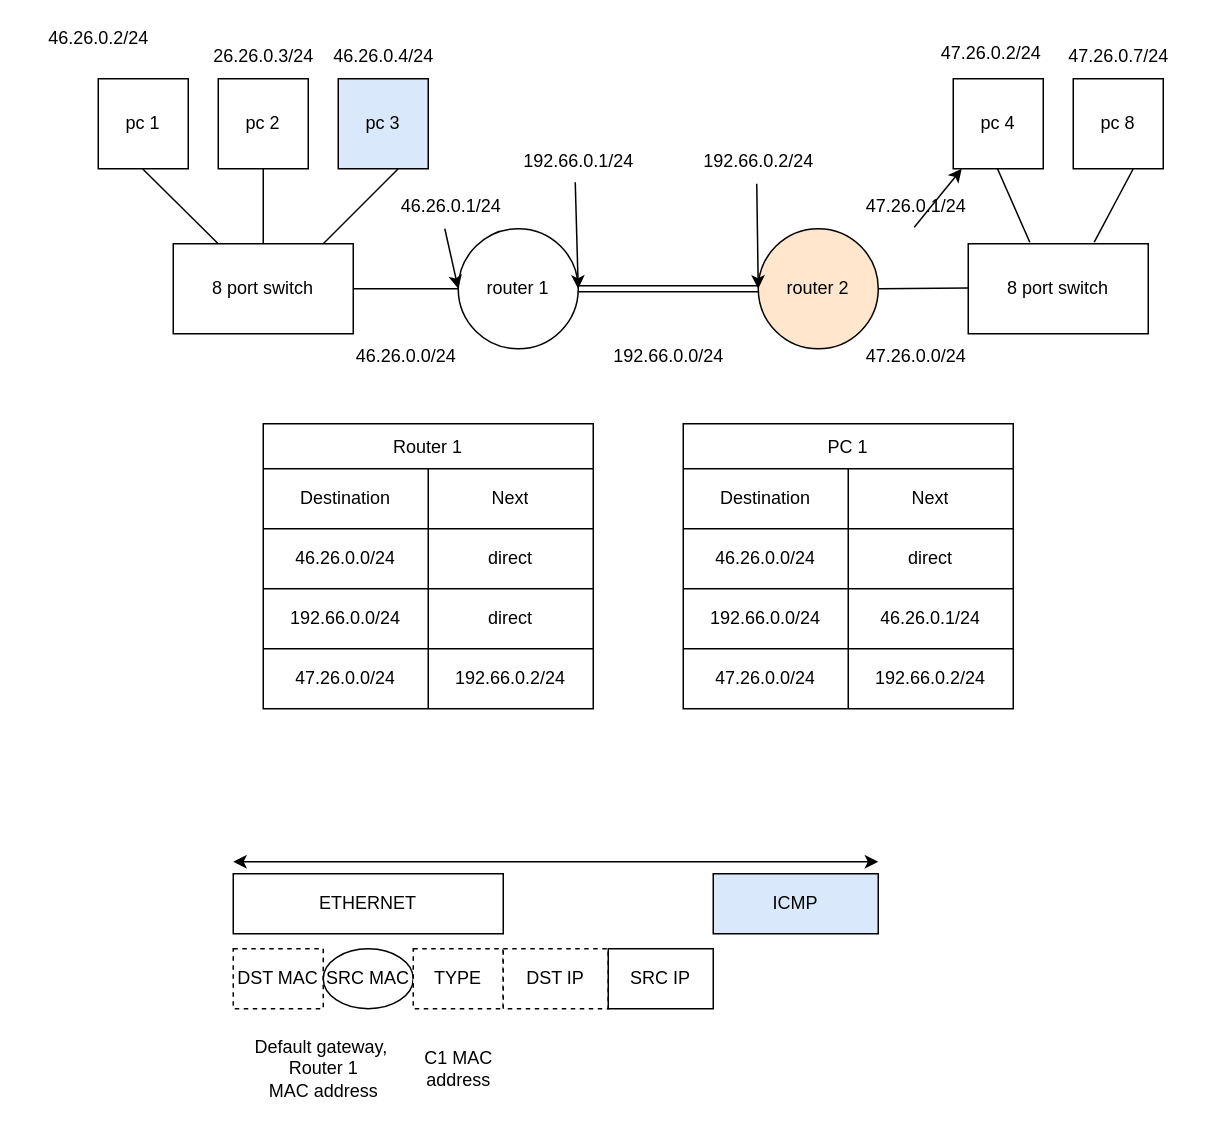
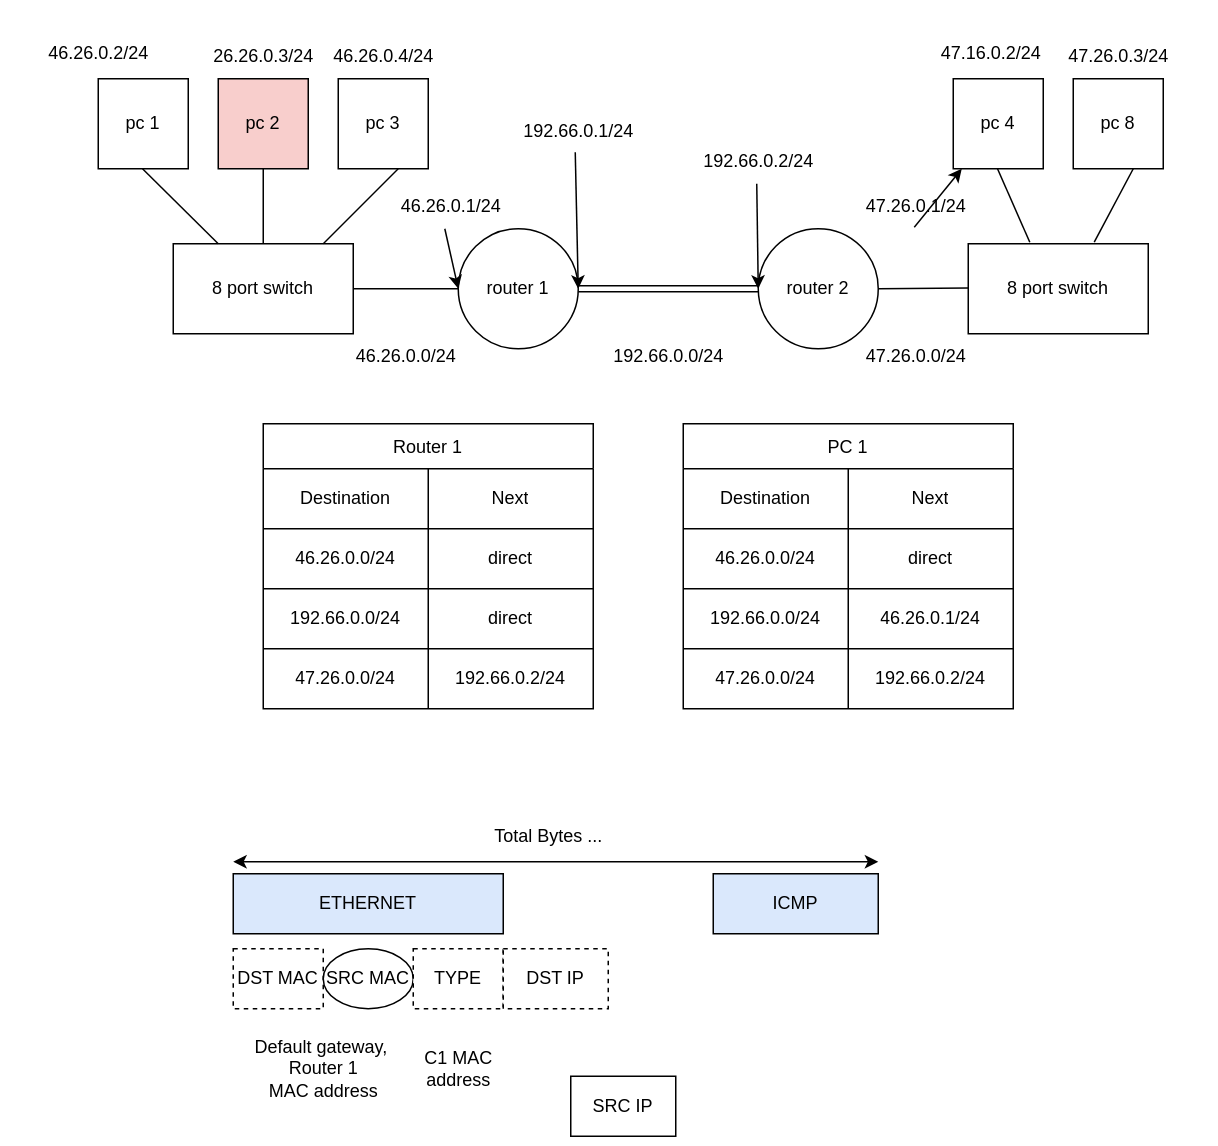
  <mxCell id="0" />
  <mxCell id="1" parent="0" />
  <mxCell id="2" value="pc 1" style="whiteSpace=wrap;html=1;aspect=fixed;" vertex="1" parent="1"><mxGeometry x="65" y="52" width="60" height="60" as="geometry" /></mxCell>
- <mxCell id="3" value="pc 2" style="whiteSpace=wrap;html=1;aspect=fixed;" vertex="1" parent="1"><mxGeometry x="145" y="52" width="60" height="60" as="geometry" /></mxCell>
- <mxCell id="4" value="pc 3" style="whiteSpace=wrap;html=1;aspect=fixed;fillColor=#dae8fc;" vertex="1" parent="1"><mxGeometry x="225" y="52" width="60" height="60" as="geometry" /></mxCell>
+ <mxCell id="3" value="pc 2" style="whiteSpace=wrap;html=1;aspect=fixed;fillColor=#f8cecc;" vertex="1" parent="1"><mxGeometry x="145" y="52" width="60" height="60" as="geometry" /></mxCell>
+ <mxCell id="4" value="pc 3" style="whiteSpace=wrap;html=1;aspect=fixed;" vertex="1" parent="1"><mxGeometry x="225" y="52" width="60" height="60" as="geometry" /></mxCell>
  <mxCell id="5" value="pc 8" style="whiteSpace=wrap;html=1;aspect=fixed;" vertex="1" parent="1"><mxGeometry x="715" y="52" width="60" height="60" as="geometry" /></mxCell>
  <mxCell id="6" value="pc 4" style="whiteSpace=wrap;html=1;aspect=fixed;" vertex="1" parent="1"><mxGeometry x="635" y="52" width="60" height="60" as="geometry" /></mxCell>
  <mxCell id="7" value="8 port switch" style="rounded=0;whiteSpace=wrap;html=1;" vertex="1" parent="1"><mxGeometry x="115" y="162" width="120" height="60" as="geometry" /></mxCell>
  <mxCell id="8" value="8 port switch" style="rounded=0;whiteSpace=wrap;html=1;" vertex="1" parent="1"><mxGeometry x="645" y="162" width="120" height="60" as="geometry" /></mxCell>
  <mxCell id="9" value="router 1" style="ellipse;whiteSpace=wrap;html=1;aspect=fixed;" vertex="1" parent="1"><mxGeometry x="305" y="152" width="80" height="80" as="geometry" /></mxCell>
- <mxCell id="10" value="router 2" style="ellipse;whiteSpace=wrap;html=1;aspect=fixed;fillColor=#ffe6cc;" vertex="1" parent="1"><mxGeometry x="505" y="152" width="80" height="80" as="geometry" /></mxCell>
+ <mxCell id="10" value="router 2" style="ellipse;whiteSpace=wrap;html=1;aspect=fixed;" vertex="1" parent="1"><mxGeometry x="505" y="152" width="80" height="80" as="geometry" /></mxCell>
  <mxCell id="11" value="" style="shape=link;html=1;rounded=0;entryX=0;entryY=0.5;entryDx=0;entryDy=0;" edge="1" parent="1" target="10"><mxGeometry width="100" relative="1" as="geometry"><mxPoint x="385" y="192" as="sourcePoint" /><mxPoint x="485" y="191.5" as="targetPoint" /></mxGeometry></mxCell>
  <mxCell id="12" value="" style="endArrow=none;html=1;rounded=0;exitX=1;exitY=0.5;exitDx=0;exitDy=0;" edge="1" parent="1" source="7"><mxGeometry width="50" height="50" relative="1" as="geometry"><mxPoint x="255" y="242" as="sourcePoint" /><mxPoint x="305" y="192" as="targetPoint" /></mxGeometry></mxCell>
  <mxCell id="13" value="" style="endArrow=none;html=1;rounded=0;" edge="1" parent="1"><mxGeometry width="50" height="50" relative="1" as="geometry"><mxPoint x="585" y="192" as="sourcePoint" /><mxPoint x="645" y="191.5" as="targetPoint" /></mxGeometry></mxCell>
  <mxCell id="14" value="" style="endArrow=none;html=1;rounded=0;" edge="1" parent="1"><mxGeometry width="50" height="50" relative="1" as="geometry"><mxPoint x="215" y="162" as="sourcePoint" /><mxPoint x="265" y="112" as="targetPoint" /></mxGeometry></mxCell>
  <mxCell id="15" value="" style="endArrow=none;html=1;rounded=0;exitX=0.7;exitY=-0.017;exitDx=0;exitDy=0;exitPerimeter=0;" edge="1" parent="1" source="8"><mxGeometry width="50" height="50" relative="1" as="geometry"><mxPoint x="705" y="162" as="sourcePoint" /><mxPoint x="755" y="112" as="targetPoint" /></mxGeometry></mxCell>
  <mxCell id="16" value="" style="endArrow=none;html=1;rounded=0;exitX=0.5;exitY=0;exitDx=0;exitDy=0;" edge="1" parent="1" source="7"><mxGeometry width="50" height="50" relative="1" as="geometry"><mxPoint x="125" y="162" as="sourcePoint" /><mxPoint x="175" y="112" as="targetPoint" /></mxGeometry></mxCell>
  <mxCell id="17" value="" style="endArrow=none;html=1;rounded=0;exitX=0.342;exitY=-0.017;exitDx=0;exitDy=0;exitPerimeter=0;" edge="1" parent="1" source="8"><mxGeometry width="50" height="50" relative="1" as="geometry"><mxPoint x="664.5" y="162" as="sourcePoint" /><mxPoint x="664.5" y="112" as="targetPoint" /></mxGeometry></mxCell>
  <mxCell id="18" value="" style="endArrow=none;html=1;rounded=0;exitX=0.25;exitY=0;exitDx=0;exitDy=0;" edge="1" parent="1" source="7"><mxGeometry width="50" height="50" relative="1" as="geometry"><mxPoint x="94.5" y="162" as="sourcePoint" /><mxPoint x="94.5" y="112" as="targetPoint" /></mxGeometry></mxCell>
- <mxCell id="19" value="46.26.0.2/24" style="text;html=1;align=center;verticalAlign=middle;resizable=0;points=[];autosize=1;strokeColor=none;fillColor=none;" vertex="1" parent="1"><mxGeometry x="20" y="10" width="90" height="30" as="geometry" /></mxCell>
+ <mxCell id="19" value="46.26.0.2/24" style="text;html=1;align=center;verticalAlign=middle;resizable=0;points=[];autosize=1;strokeColor=none;fillColor=none;" vertex="1" parent="1"><mxGeometry x="20" y="20" width="90" height="30" as="geometry" /></mxCell>
  <mxCell id="20" value="26.26.0.3/24" style="text;html=1;align=center;verticalAlign=middle;resizable=0;points=[];autosize=1;strokeColor=none;fillColor=none;" vertex="1" parent="1"><mxGeometry x="130" y="22" width="90" height="30" as="geometry" /></mxCell>
  <mxCell id="21" value="46.26.0.4/24" style="text;html=1;align=center;verticalAlign=middle;resizable=0;points=[];autosize=1;strokeColor=none;fillColor=none;" vertex="1" parent="1"><mxGeometry x="210" y="22" width="90" height="30" as="geometry" /></mxCell>
  <mxCell id="22" value="46.26.0.0/24" style="text;html=1;align=center;verticalAlign=middle;resizable=0;points=[];autosize=1;strokeColor=none;fillColor=none;" vertex="1" parent="1"><mxGeometry x="225" y="222" width="90" height="30" as="geometry" /></mxCell>
- <mxCell id="23" value="47.26.0.2/24" style="text;html=1;align=center;verticalAlign=middle;resizable=0;points=[];autosize=1;strokeColor=none;fillColor=none;" vertex="1" parent="1"><mxGeometry x="615" y="20" width="90" height="30" as="geometry" /></mxCell>
- <mxCell id="24" value="47.26.0.7/24" style="text;html=1;align=center;verticalAlign=middle;resizable=0;points=[];autosize=1;strokeColor=none;fillColor=none;" vertex="1" parent="1"><mxGeometry x="700" y="22" width="90" height="30" as="geometry" /></mxCell>
+ <mxCell id="23" value="47.16.0.2/24" style="text;html=1;align=center;verticalAlign=middle;resizable=0;points=[];autosize=1;strokeColor=none;fillColor=none;" vertex="1" parent="1"><mxGeometry x="615" y="20" width="90" height="30" as="geometry" /></mxCell>
+ <mxCell id="24" value="47.26.0.3/24" style="text;html=1;align=center;verticalAlign=middle;resizable=0;points=[];autosize=1;strokeColor=none;fillColor=none;" vertex="1" parent="1"><mxGeometry x="700" y="22" width="90" height="30" as="geometry" /></mxCell>
  <mxCell id="25" value="47.26.0.0/24" style="text;html=1;align=center;verticalAlign=middle;resizable=0;points=[];autosize=1;strokeColor=none;fillColor=none;" vertex="1" parent="1"><mxGeometry x="565" y="222" width="90" height="30" as="geometry" /></mxCell>
- <mxCell id="26" value="192.66.0.1/24" style="text;html=1;align=center;verticalAlign=middle;resizable=0;points=[];autosize=1;strokeColor=none;fillColor=none;" vertex="1" parent="1"><mxGeometry x="335" y="92" width="100" height="30" as="geometry" /></mxCell>
+ <mxCell id="26" value="192.66.0.1/24" style="text;html=1;align=center;verticalAlign=middle;resizable=0;points=[];autosize=1;strokeColor=none;fillColor=none;" vertex="1" parent="1"><mxGeometry x="335" y="72" width="100" height="30" as="geometry" /></mxCell>
  <mxCell id="27" value="192.66.0.2/24" style="text;html=1;align=center;verticalAlign=middle;resizable=0;points=[];autosize=1;strokeColor=none;fillColor=none;" vertex="1" parent="1"><mxGeometry x="455" y="92" width="100" height="30" as="geometry" /></mxCell>
  <mxCell id="28" value="192.66.0.0/24" style="text;html=1;align=center;verticalAlign=middle;resizable=0;points=[];autosize=1;strokeColor=none;fillColor=none;" vertex="1" parent="1"><mxGeometry x="395" y="222" width="100" height="30" as="geometry" /></mxCell>
  <mxCell id="29" value="46.26.0.1/24" style="text;html=1;align=center;verticalAlign=middle;resizable=0;points=[];autosize=1;strokeColor=none;fillColor=none;" vertex="1" parent="1"><mxGeometry x="255" y="122" width="90" height="30" as="geometry" /></mxCell>
  <mxCell id="30" value="47.26.0.1/24" style="text;html=1;align=center;verticalAlign=middle;resizable=0;points=[];autosize=1;strokeColor=none;fillColor=none;" vertex="1" parent="1"><mxGeometry x="565" y="122" width="90" height="30" as="geometry" /></mxCell>
  <mxCell id="31" value="Router 1" style="shape=table;startSize=30;container=1;collapsible=0;childLayout=tableLayout;" vertex="1" parent="1"><mxGeometry x="175" y="282" width="220" height="190" as="geometry" /></mxCell>
  <mxCell id="32" value="" style="shape=tableRow;horizontal=0;startSize=0;swimlaneHead=0;swimlaneBody=0;strokeColor=inherit;top=0;left=0;bottom=0;right=0;collapsible=0;dropTarget=0;fillColor=none;points=[[0,0.5],[1,0.5]];portConstraint=eastwest;" vertex="1" parent="31"><mxGeometry y="30" width="220" height="40" as="geometry" /></mxCell>
  <mxCell id="33" value="Destination" style="shape=partialRectangle;html=1;whiteSpace=wrap;connectable=0;strokeColor=inherit;overflow=hidden;fillColor=none;top=0;left=0;bottom=0;right=0;pointerEvents=1;" vertex="1" parent="32"><mxGeometry width="110" height="40" as="geometry"><mxRectangle width="110" height="40" as="alternateBounds" /></mxGeometry></mxCell>
  <mxCell id="34" value="Next" style="shape=partialRectangle;html=1;whiteSpace=wrap;connectable=0;strokeColor=inherit;overflow=hidden;fillColor=none;top=0;left=0;bottom=0;right=0;pointerEvents=1;" vertex="1" parent="32"><mxGeometry x="110" width="110" height="40" as="geometry"><mxRectangle width="110" height="40" as="alternateBounds" /></mxGeometry></mxCell>
  <mxCell id="35" value="" style="shape=tableRow;horizontal=0;startSize=0;swimlaneHead=0;swimlaneBody=0;strokeColor=inherit;top=0;left=0;bottom=0;right=0;collapsible=0;dropTarget=0;fillColor=none;points=[[0,0.5],[1,0.5]];portConstraint=eastwest;" vertex="1" parent="31"><mxGeometry y="70" width="220" height="40" as="geometry" /></mxCell>
  <mxCell id="36" value="&lt;span style=&quot;white-space: nowrap;&quot;&gt;46.26.0.0/24&lt;/span&gt;" style="shape=partialRectangle;html=1;whiteSpace=wrap;connectable=0;strokeColor=inherit;overflow=hidden;fillColor=none;top=0;left=0;bottom=0;right=0;pointerEvents=1;" vertex="1" parent="35"><mxGeometry width="110" height="40" as="geometry"><mxRectangle width="110" height="40" as="alternateBounds" /></mxGeometry></mxCell>
  <mxCell id="37" value="direct" style="shape=partialRectangle;html=1;whiteSpace=wrap;connectable=0;strokeColor=inherit;overflow=hidden;fillColor=none;top=0;left=0;bottom=0;right=0;pointerEvents=1;" vertex="1" parent="35"><mxGeometry x="110" width="110" height="40" as="geometry"><mxRectangle width="110" height="40" as="alternateBounds" /></mxGeometry></mxCell>
  <mxCell id="38" value="" style="shape=tableRow;horizontal=0;startSize=0;swimlaneHead=0;swimlaneBody=0;strokeColor=inherit;top=0;left=0;bottom=0;right=0;collapsible=0;dropTarget=0;fillColor=none;points=[[0,0.5],[1,0.5]];portConstraint=eastwest;" vertex="1" parent="31"><mxGeometry y="110" width="220" height="40" as="geometry" /></mxCell>
  <mxCell id="39" value="&lt;span style=&quot;white-space: nowrap;&quot;&gt;192.66.0.0/24&lt;/span&gt;" style="shape=partialRectangle;html=1;whiteSpace=wrap;connectable=0;strokeColor=inherit;overflow=hidden;fillColor=none;top=0;left=0;bottom=0;right=0;pointerEvents=1;" vertex="1" parent="38"><mxGeometry width="110" height="40" as="geometry"><mxRectangle width="110" height="40" as="alternateBounds" /></mxGeometry></mxCell>
  <mxCell id="40" value="direct" style="shape=partialRectangle;html=1;whiteSpace=wrap;connectable=0;strokeColor=inherit;overflow=hidden;fillColor=none;top=0;left=0;bottom=0;right=0;pointerEvents=1;" vertex="1" parent="38"><mxGeometry x="110" width="110" height="40" as="geometry"><mxRectangle width="110" height="40" as="alternateBounds" /></mxGeometry></mxCell>
  <mxCell id="41" value="" style="shape=tableRow;horizontal=0;startSize=0;swimlaneHead=0;swimlaneBody=0;strokeColor=inherit;top=0;left=0;bottom=0;right=0;collapsible=0;dropTarget=0;fillColor=none;points=[[0,0.5],[1,0.5]];portConstraint=eastwest;" vertex="1" parent="31"><mxGeometry y="150" width="220" height="40" as="geometry" /></mxCell>
  <mxCell id="42" value="&lt;span style=&quot;white-space: nowrap;&quot;&gt;47.26.0.0/24&lt;/span&gt;" style="shape=partialRectangle;html=1;whiteSpace=wrap;connectable=0;strokeColor=inherit;overflow=hidden;fillColor=none;top=0;left=0;bottom=0;right=0;pointerEvents=1;" vertex="1" parent="41"><mxGeometry width="110" height="40" as="geometry"><mxRectangle width="110" height="40" as="alternateBounds" /></mxGeometry></mxCell>
  <mxCell id="43" value="&lt;span style=&quot;white-space: nowrap;&quot;&gt;192.66.0.2/24&lt;/span&gt;" style="shape=partialRectangle;html=1;whiteSpace=wrap;connectable=0;strokeColor=inherit;overflow=hidden;fillColor=none;top=0;left=0;bottom=0;right=0;pointerEvents=1;" vertex="1" parent="41"><mxGeometry x="110" width="110" height="40" as="geometry"><mxRectangle width="110" height="40" as="alternateBounds" /></mxGeometry></mxCell>
  <mxCell id="44" value="PC 1" style="shape=table;startSize=30;container=1;collapsible=0;childLayout=tableLayout;" vertex="1" parent="1"><mxGeometry x="455" y="282" width="220" height="190" as="geometry" /></mxCell>
  <mxCell id="45" value="" style="shape=tableRow;horizontal=0;startSize=0;swimlaneHead=0;swimlaneBody=0;strokeColor=inherit;top=0;left=0;bottom=0;right=0;collapsible=0;dropTarget=0;fillColor=none;points=[[0,0.5],[1,0.5]];portConstraint=eastwest;" vertex="1" parent="44"><mxGeometry y="30" width="220" height="40" as="geometry" /></mxCell>
  <mxCell id="46" value="Destination" style="shape=partialRectangle;html=1;whiteSpace=wrap;connectable=0;strokeColor=inherit;overflow=hidden;fillColor=none;top=0;left=0;bottom=0;right=0;pointerEvents=1;" vertex="1" parent="45"><mxGeometry width="110" height="40" as="geometry"><mxRectangle width="110" height="40" as="alternateBounds" /></mxGeometry></mxCell>
  <mxCell id="47" value="Next" style="shape=partialRectangle;html=1;whiteSpace=wrap;connectable=0;strokeColor=inherit;overflow=hidden;fillColor=none;top=0;left=0;bottom=0;right=0;pointerEvents=1;" vertex="1" parent="45"><mxGeometry x="110" width="110" height="40" as="geometry"><mxRectangle width="110" height="40" as="alternateBounds" /></mxGeometry></mxCell>
  <mxCell id="48" value="" style="shape=tableRow;horizontal=0;startSize=0;swimlaneHead=0;swimlaneBody=0;strokeColor=inherit;top=0;left=0;bottom=0;right=0;collapsible=0;dropTarget=0;fillColor=none;points=[[0,0.5],[1,0.5]];portConstraint=eastwest;" vertex="1" parent="44"><mxGeometry y="70" width="220" height="40" as="geometry" /></mxCell>
  <mxCell id="49" value="&lt;span style=&quot;white-space: nowrap;&quot;&gt;46.26.0.0/24&lt;/span&gt;" style="shape=partialRectangle;html=1;whiteSpace=wrap;connectable=0;strokeColor=inherit;overflow=hidden;fillColor=none;top=0;left=0;bottom=0;right=0;pointerEvents=1;" vertex="1" parent="48"><mxGeometry width="110" height="40" as="geometry"><mxRectangle width="110" height="40" as="alternateBounds" /></mxGeometry></mxCell>
  <mxCell id="50" value="direct" style="shape=partialRectangle;html=1;whiteSpace=wrap;connectable=0;strokeColor=inherit;overflow=hidden;fillColor=none;top=0;left=0;bottom=0;right=0;pointerEvents=1;" vertex="1" parent="48"><mxGeometry x="110" width="110" height="40" as="geometry"><mxRectangle width="110" height="40" as="alternateBounds" /></mxGeometry></mxCell>
  <mxCell id="51" value="" style="shape=tableRow;horizontal=0;startSize=0;swimlaneHead=0;swimlaneBody=0;strokeColor=inherit;top=0;left=0;bottom=0;right=0;collapsible=0;dropTarget=0;fillColor=none;points=[[0,0.5],[1,0.5]];portConstraint=eastwest;" vertex="1" parent="44"><mxGeometry y="110" width="220" height="40" as="geometry" /></mxCell>
  <mxCell id="52" value="&lt;span style=&quot;white-space: nowrap;&quot;&gt;192.66.0.0/24&lt;/span&gt;" style="shape=partialRectangle;html=1;whiteSpace=wrap;connectable=0;strokeColor=inherit;overflow=hidden;fillColor=none;top=0;left=0;bottom=0;right=0;pointerEvents=1;" vertex="1" parent="51"><mxGeometry width="110" height="40" as="geometry"><mxRectangle width="110" height="40" as="alternateBounds" /></mxGeometry></mxCell>
  <mxCell id="53" value="&lt;span style=&quot;white-space: nowrap;&quot;&gt;46.26.0.1/24&lt;/span&gt;" style="shape=partialRectangle;html=1;whiteSpace=wrap;connectable=0;strokeColor=inherit;overflow=hidden;fillColor=none;top=0;left=0;bottom=0;right=0;pointerEvents=1;" vertex="1" parent="51"><mxGeometry x="110" width="110" height="40" as="geometry"><mxRectangle width="110" height="40" as="alternateBounds" /></mxGeometry></mxCell>
  <mxCell id="54" value="" style="shape=tableRow;horizontal=0;startSize=0;swimlaneHead=0;swimlaneBody=0;strokeColor=inherit;top=0;left=0;bottom=0;right=0;collapsible=0;dropTarget=0;fillColor=none;points=[[0,0.5],[1,0.5]];portConstraint=eastwest;" vertex="1" parent="44"><mxGeometry y="150" width="220" height="40" as="geometry" /></mxCell>
  <mxCell id="55" value="&lt;span style=&quot;white-space: nowrap;&quot;&gt;47.26.0.0/24&lt;/span&gt;" style="shape=partialRectangle;html=1;whiteSpace=wrap;connectable=0;strokeColor=inherit;overflow=hidden;fillColor=none;top=0;left=0;bottom=0;right=0;pointerEvents=1;" vertex="1" parent="54"><mxGeometry width="110" height="40" as="geometry"><mxRectangle width="110" height="40" as="alternateBounds" /></mxGeometry></mxCell>
  <mxCell id="56" value="&lt;span style=&quot;white-space: nowrap;&quot;&gt;192.66.0.2/24&lt;/span&gt;" style="shape=partialRectangle;html=1;whiteSpace=wrap;connectable=0;strokeColor=inherit;overflow=hidden;fillColor=none;top=0;left=0;bottom=0;right=0;pointerEvents=1;" vertex="1" parent="54"><mxGeometry x="110" width="110" height="40" as="geometry"><mxRectangle width="110" height="40" as="alternateBounds" /></mxGeometry></mxCell>
  <mxCell id="57" value="" style="endArrow=classic;html=1;rounded=0;exitX=0.48;exitY=0.967;exitDx=0;exitDy=0;exitPerimeter=0;" edge="1" parent="1" source="26"><mxGeometry width="50" height="50" relative="1" as="geometry"><mxPoint x="405" y="302" as="sourcePoint" /><mxPoint x="385" y="192" as="targetPoint" /></mxGeometry></mxCell>
  <mxCell id="58" value="" style="endArrow=classic;html=1;rounded=0;exitX=0.49;exitY=1;exitDx=0;exitDy=0;exitPerimeter=0;" edge="1" parent="1" source="27"><mxGeometry width="50" height="50" relative="1" as="geometry"><mxPoint x="405" y="302" as="sourcePoint" /><mxPoint x="505" y="192" as="targetPoint" /></mxGeometry></mxCell>
  <mxCell id="59" value="" style="endArrow=classic;html=1;rounded=0;exitX=0.456;exitY=1;exitDx=0;exitDy=0;exitPerimeter=0;entryX=0;entryY=0.5;entryDx=0;entryDy=0;" edge="1" parent="1" source="29" target="9"><mxGeometry width="50" height="50" relative="1" as="geometry"><mxPoint x="405" y="302" as="sourcePoint" /><mxPoint x="455" y="252" as="targetPoint" /></mxGeometry></mxCell>
  <mxCell id="60" value="" style="endArrow=classic;html=1;rounded=0;exitX=0.489;exitY=0.967;exitDx=0;exitDy=0;exitPerimeter=0;" edge="1" parent="1" source="30" target="6"><mxGeometry width="50" height="50" relative="1" as="geometry"><mxPoint x="405" y="302" as="sourcePoint" /><mxPoint x="455" y="252" as="targetPoint" /></mxGeometry></mxCell>
- <mxCell id="61" value="ETHERNET" style="rounded=0;whiteSpace=wrap;html=1;" vertex="1" parent="1"><mxGeometry x="155" y="582" width="180" height="40" as="geometry" /></mxCell>
+ <mxCell id="61" value="ETHERNET" style="rounded=0;whiteSpace=wrap;html=1;fillColor=#dae8fc;" vertex="1" parent="1"><mxGeometry x="155" y="582" width="180" height="40" as="geometry" /></mxCell>
  <mxCell id="62" value="ICMP" style="rounded=0;whiteSpace=wrap;html=1;fillColor=#dae8fc;" vertex="1" parent="1"><mxGeometry x="475" y="582" width="110" height="40" as="geometry" /></mxCell>
  <mxCell id="63" value="DST MAC" style="rounded=0;whiteSpace=wrap;html=1;dashed=1;" vertex="1" parent="1"><mxGeometry x="155" y="632" width="60" height="40" as="geometry" /></mxCell>
  <mxCell id="64" value="SRC MAC" style="ellipse;whiteSpace=wrap;html=1;" vertex="1" parent="1"><mxGeometry x="215" y="632" width="60" height="40" as="geometry" /></mxCell>
  <mxCell id="65" value="TYPE" style="rounded=0;whiteSpace=wrap;html=1;dashed=1;" vertex="1" parent="1"><mxGeometry x="275" y="632" width="60" height="40" as="geometry" /></mxCell>
  <mxCell id="66" value="DST IP" style="rounded=0;whiteSpace=wrap;html=1;dashed=1;" vertex="1" parent="1"><mxGeometry x="335" y="632" width="70" height="40" as="geometry" /></mxCell>
- <mxCell id="67" value="SRC IP" style="rounded=0;whiteSpace=wrap;html=1;" vertex="1" parent="1"><mxGeometry x="405" y="632" width="70" height="40" as="geometry" /></mxCell>
+ <mxCell id="67" value="SRC IP" style="rounded=0;whiteSpace=wrap;html=1;" vertex="1" parent="1"><mxGeometry x="380" y="717" width="70" height="40" as="geometry" /></mxCell>
  <mxCell id="68" value="Default gateway,&amp;nbsp;&lt;div&gt;Router 1&lt;div&gt;MAC address&lt;/div&gt;&lt;/div&gt;" style="text;html=1;align=center;verticalAlign=middle;resizable=0;points=[];autosize=1;strokeColor=none;fillColor=none;" vertex="1" parent="1"><mxGeometry x="155" y="682" width="120" height="60" as="geometry" /></mxCell>
  <mxCell id="69" value="C1 MAC&lt;div&gt;address&lt;/div&gt;" style="text;html=1;align=center;verticalAlign=middle;resizable=0;points=[];autosize=1;strokeColor=none;fillColor=none;" vertex="1" parent="1"><mxGeometry x="270" y="692" width="70" height="40" as="geometry" /></mxCell>
  <mxCell id="70" value="" style="endArrow=classic;startArrow=classic;html=1;rounded=0;" edge="1" parent="1"><mxGeometry width="50" height="50" relative="1" as="geometry"><mxPoint x="155" y="574" as="sourcePoint" /><mxPoint x="585" y="574" as="targetPoint" /></mxGeometry></mxCell>
+ <mxCell id="71" value="Total Bytes ..." style="text;html=1;align=center;verticalAlign=middle;resizable=0;points=[];autosize=1;strokeColor=none;fillColor=none;" vertex="1" parent="1"><mxGeometry x="315" y="542" width="100" height="30" as="geometry" /></mxCell>
